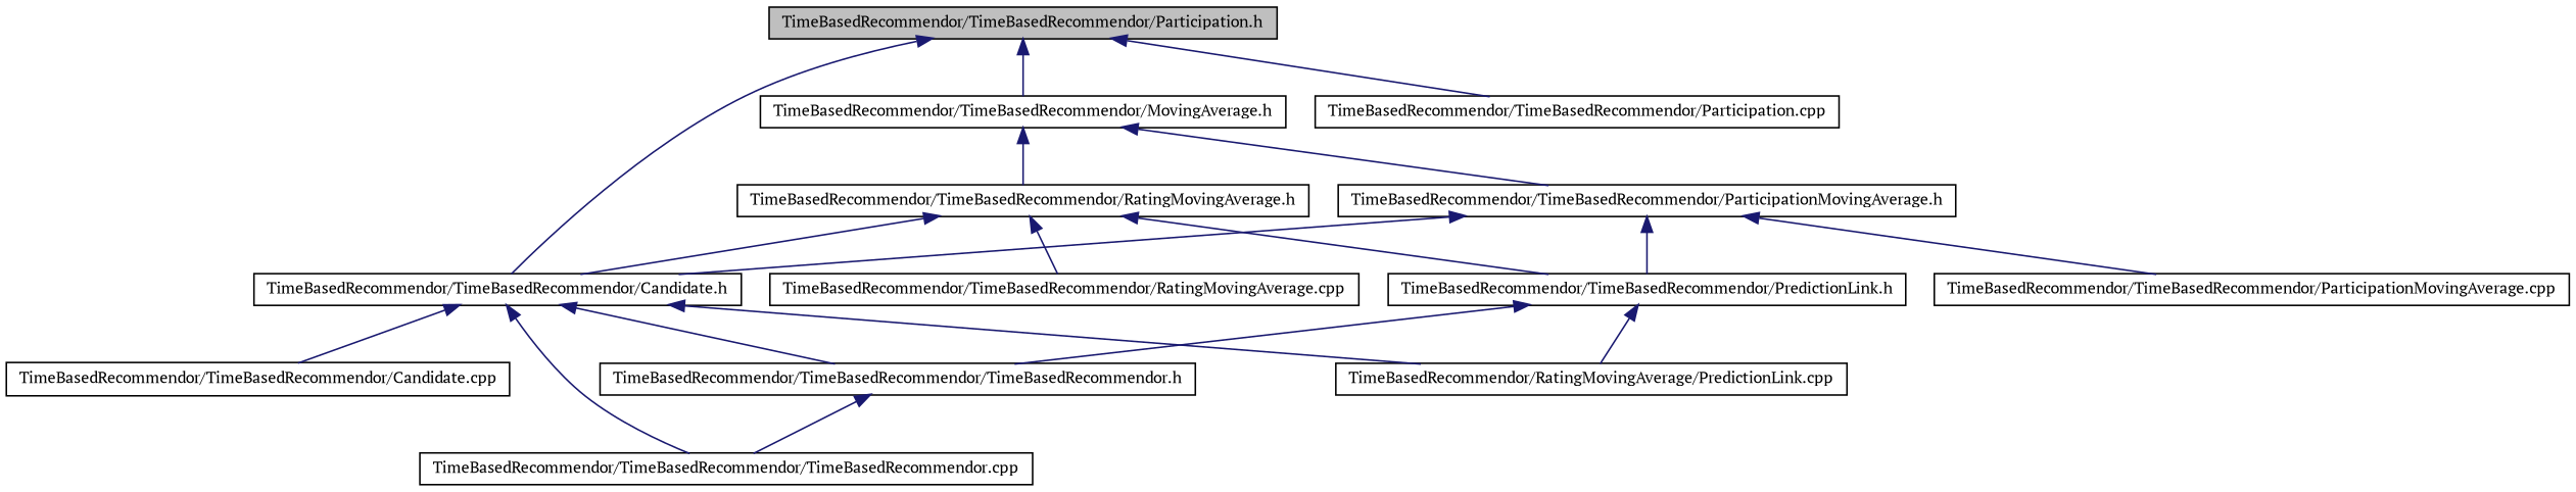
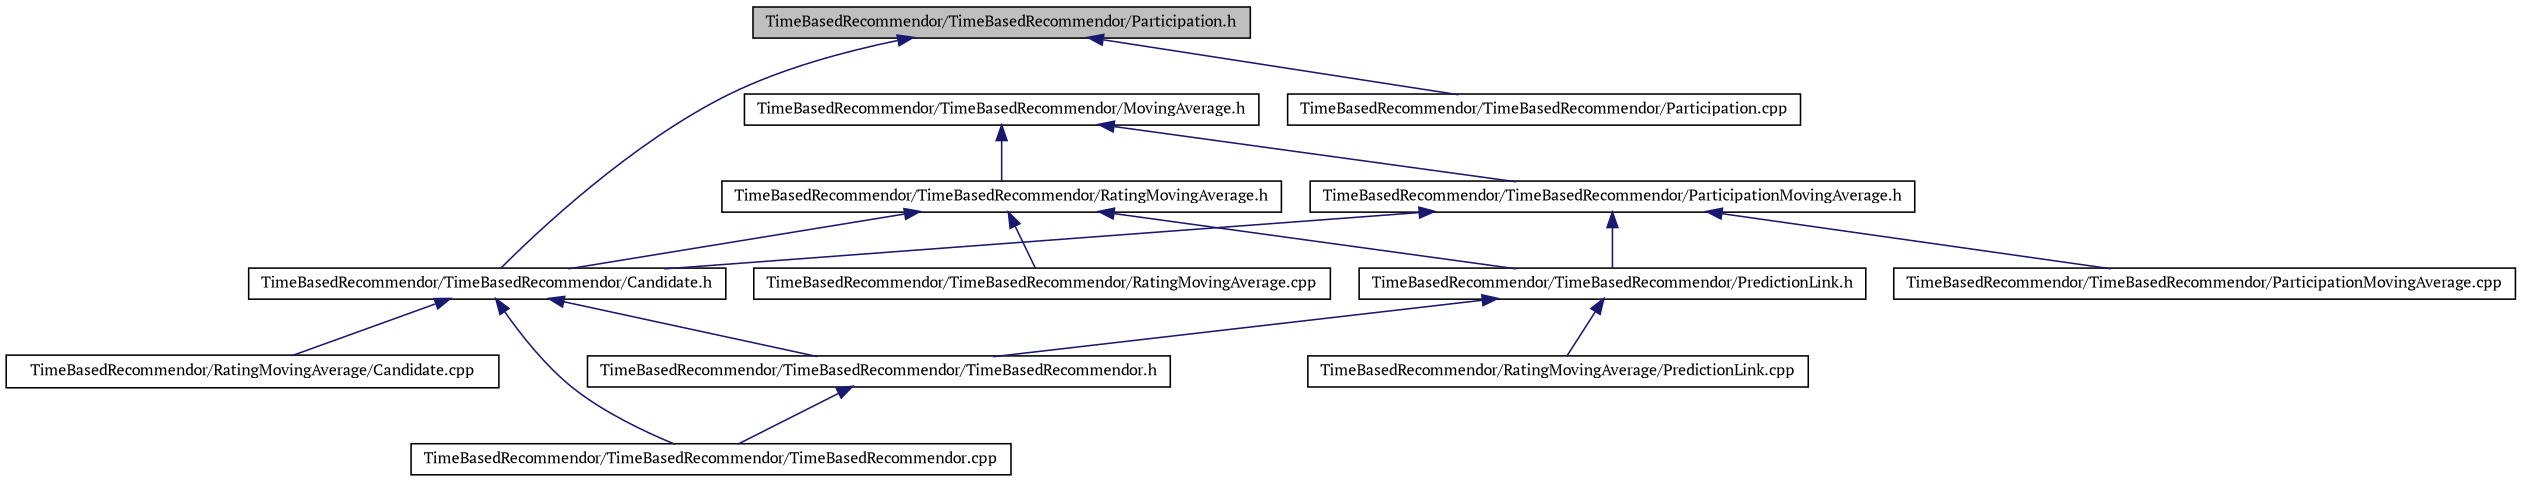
  digraph {
    fontname="PT Serif"
    node [color=black fillcolor=white fontname="PT Serif" fontsize=10 shape=record style=filled]
    edge [color=midnightblue dir=back fontname="PT Serif" fontsize=10 labelfontname=Helvetica labelfontsize=10 style=solid]
    n1 [fillcolor=grey75 fontcolor=black height=0.2 label="TimeBasedRecommendor/TimeBasedRecommendor/Participation.h" width=0.4]
    n2 [height=0.2 label="TimeBasedRecommendor/TimeBasedRecommendor/MovingAverage.h" width=0.4]
    n3 [height=0.2 label="TimeBasedRecommendor/TimeBasedRecommendor/Candidate.h" width=0.4]
    n4 [height=0.2 label="TimeBasedRecommendor/TimeBasedRecommendor/Participation.cpp" width=0.4]
    n5 [height=0.2 label="TimeBasedRecommendor/TimeBasedRecommendor/RatingMovingAverage.h" width=0.4]
    n6 [height=0.2 label="TimeBasedRecommendor/TimeBasedRecommendor/ParticipationMovingAverage.h" width=0.4]
-   n7 [height=0.2 label="TimeBasedRecommendor/TimeBasedRecommendor/Candidate.cpp" width=0.4]
+   n7 [height=0.2 label="TimeBasedRecommendor/RatingMovingAverage/Candidate.cpp" width=0.4]
    n8 [height=0.2 label="TimeBasedRecommendor/TimeBasedRecommendor/TimeBasedRecommendor.h" width=0.4]
    n9 [height=0.2 label="TimeBasedRecommendor/TimeBasedRecommendor/TimeBasedRecommendor.cpp" width=0.4]
    n10 [height=0.2 label="TimeBasedRecommendor/RatingMovingAverage/PredictionLink.cpp" width=0.4]
    n11 [height=0.2 label="TimeBasedRecommendor/TimeBasedRecommendor/PredictionLink.h" width=0.4]
    n12 [height=0.2 label="TimeBasedRecommendor/TimeBasedRecommendor/RatingMovingAverage.cpp" width=0.4]
    n13 [height=0.2 label="TimeBasedRecommendor/TimeBasedRecommendor/ParticipationMovingAverage.cpp" width=0.4]
-   n1 -> n2
    n1 -> n3
    n1 -> n4
    n2 -> n5
    n2 -> n6
    n3 -> n7
    n3 -> n8
    n3 -> n9
-   n3 -> n10
    n5 -> n3
    n5 -> n11
    n5 -> n12
    n6 -> n3
    n6 -> n11
    n6 -> n13
    n8 -> n9
    n11 -> n8
    n11 -> n10
  }
